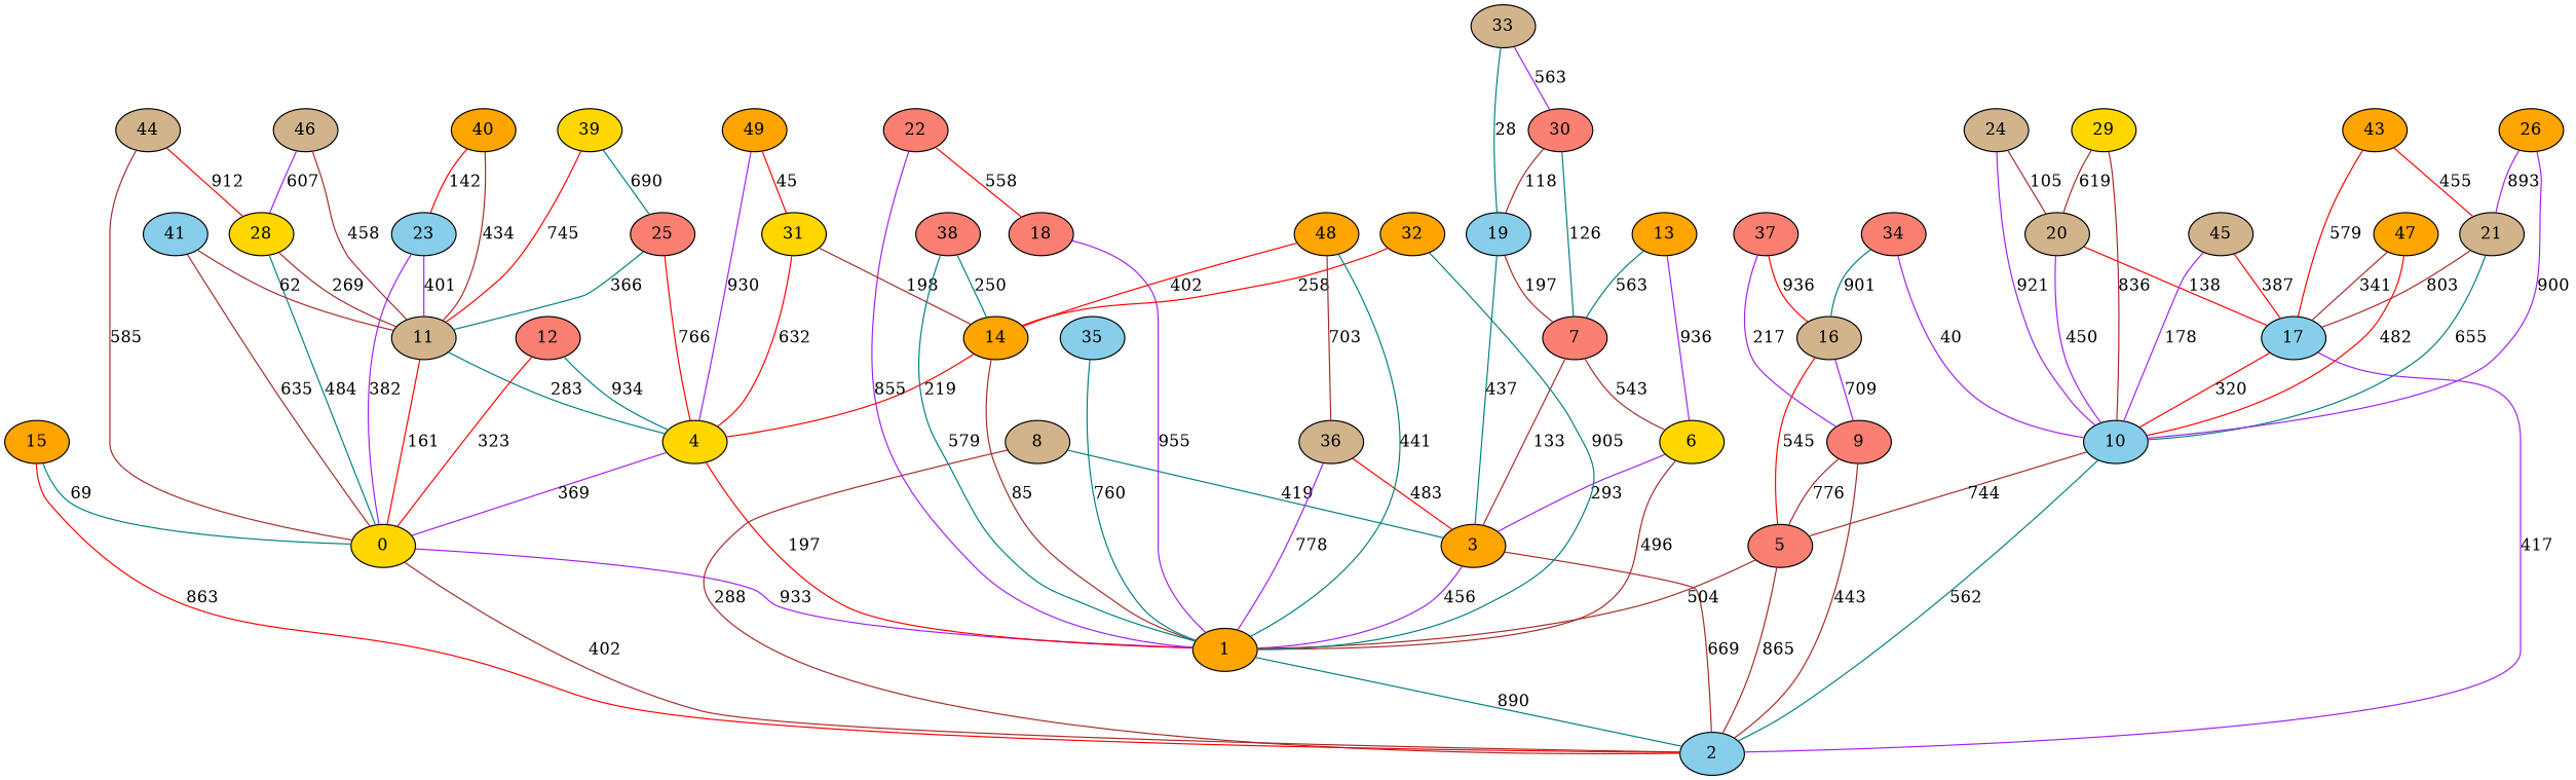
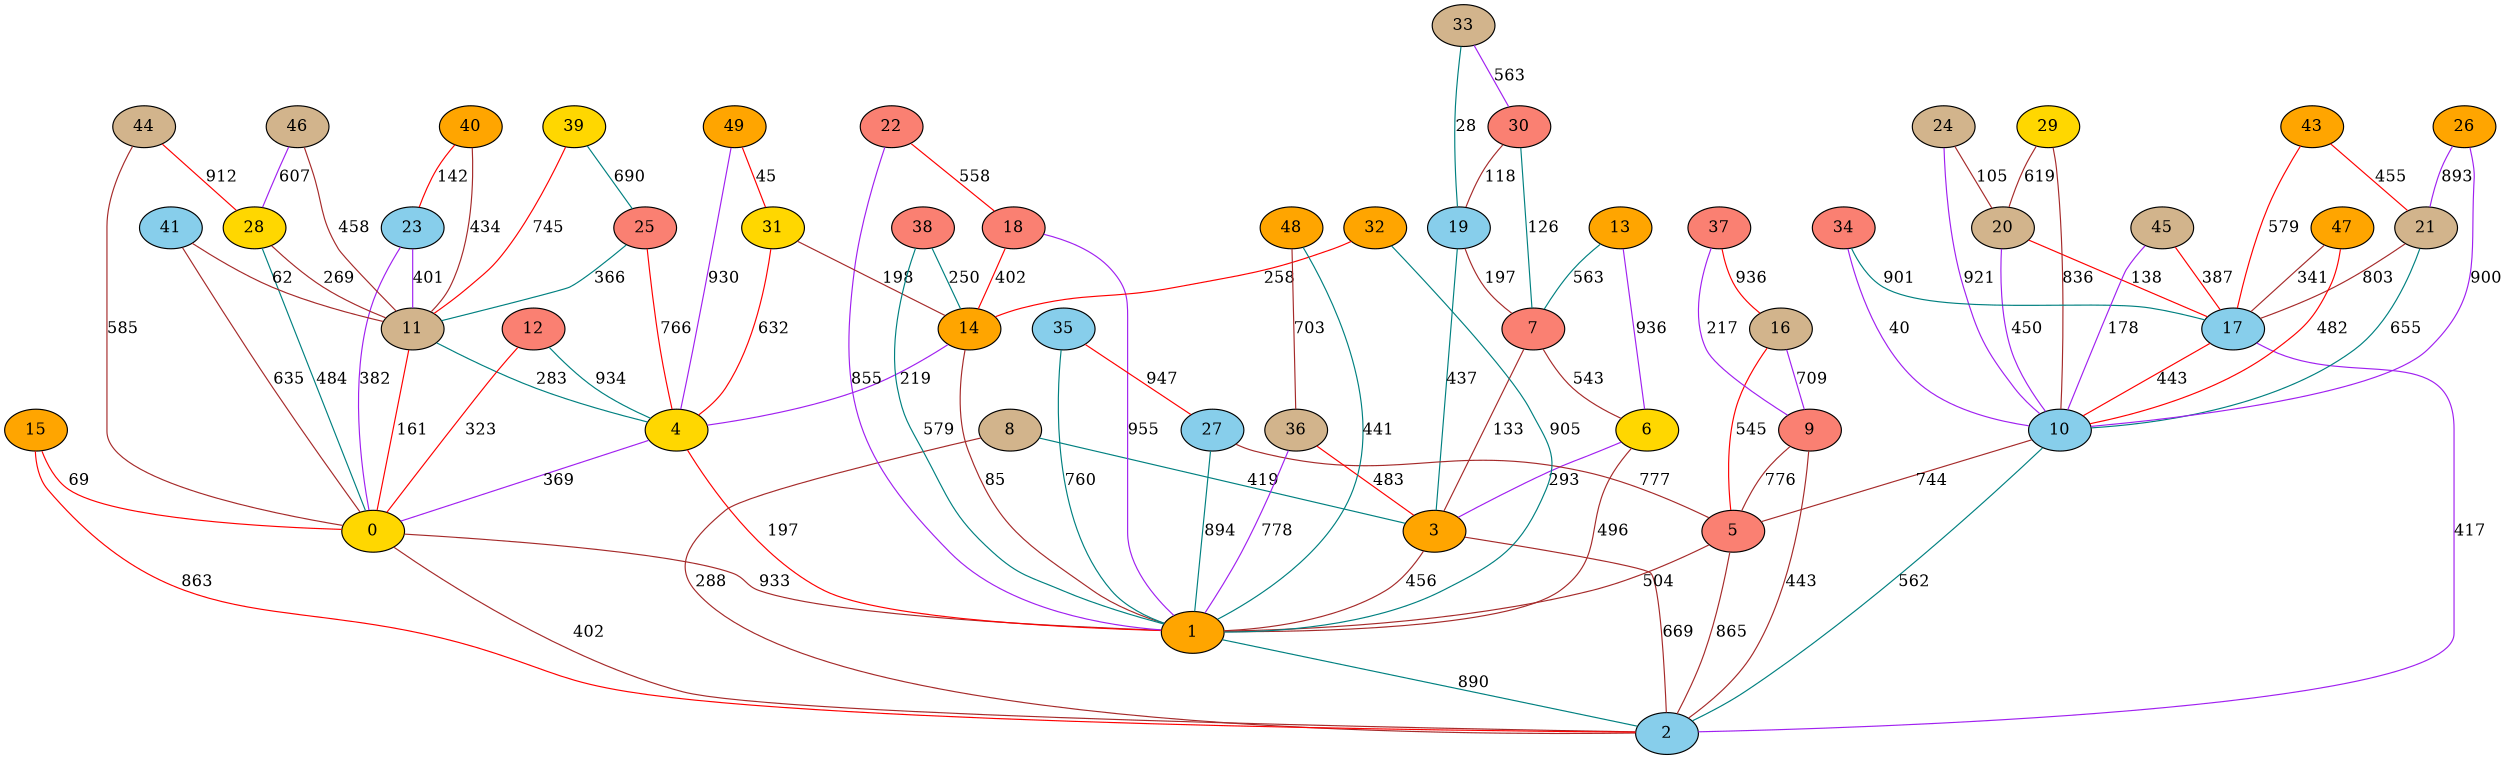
  strict graph {
    node [fillcolor=orange style=filled]
    edge [color=brown]
    0 [fillcolor=gold]
    1
    2 [fillcolor=skyblue]
    3
    4 [fillcolor=gold]
    5 [fillcolor=salmon]
    6 [fillcolor=gold]
    7 [fillcolor=salmon]
    8 [fillcolor=tan]
    9 [fillcolor=salmon]
    10 [fillcolor=skyblue]
    11 [fillcolor=tan]
    12 [fillcolor=salmon]
    13
    14
    15
    16 [fillcolor=tan]
    17 [fillcolor=skyblue]
    18 [fillcolor=salmon]
    19 [fillcolor=skyblue]
    20 [fillcolor=tan]
    21 [fillcolor=tan]
    22 [fillcolor=salmon]
    23 [fillcolor=skyblue]
    24 [fillcolor=tan]
    25 [fillcolor=salmon]
    26
+   27 [fillcolor=skyblue]
    28 [fillcolor=gold]
    29 [fillcolor=gold]
    30 [fillcolor=salmon]
    31 [fillcolor=gold]
    32
    33 [fillcolor=tan]
    34 [fillcolor=salmon]
    35 [fillcolor=skyblue]
    36 [fillcolor=tan]
    37 [fillcolor=salmon]
    38 [fillcolor=salmon]
    39 [fillcolor=gold]
    40
    41 [fillcolor=skyblue]
    43
    44 [fillcolor=tan]
    45 [fillcolor=tan]
    46 [fillcolor=tan]
    47
    48
    49
-   0 -- 1 [color=purple label=933]
+   0 -- 1 [label=933]
    0 -- 2 [label=402]
    1 -- 2 [color=teal label=890]
-   3 -- 1 [color=purple label=456]
+   3 -- 1 [label=456]
    3 -- 2 [label=669]
    4 -- 0 [color=purple label=369]
    4 -- 1 [color=red label=197]
    5 -- 1 [label=504]
    5 -- 2 [label=865]
    6 -- 1 [label=496]
    6 -- 3 [color=purple label=293]
    7 -- 3 [label=133]
    7 -- 6 [label=543]
    8 -- 2 [label=288]
    8 -- 3 [color=teal label=419]
    9 -- 2 [label=443]
    9 -- 5 [label=776]
    10 -- 2 [color=teal label=562]
    10 -- 5 [label=744]
    11 -- 0 [color=red label=161]
    11 -- 4 [color=teal label=283]
    12 -- 0 [color=red label=323]
    12 -- 4 [color=teal label=934]
    13 -- 6 [color=purple label=936]
    13 -- 7 [color=teal label=563]
    14 -- 1 [label=85]
-   14 -- 4 [color=red label=219]
-   15 -- 0 [color=teal label=69]
+   14 -- 4 [color=purple label=219]
+   15 -- 0 [color=red label=69]
    15 -- 2 [color=red label=863]
    16 -- 5 [color=red label=545]
    16 -- 9 [color=purple label=709]
    17 -- 2 [color=purple label=417]
-   17 -- 10 [color=red label=320]
+   17 -- 10 [color=red label=443]
    18 -- 1 [color=purple label=955]
-   48 -- 14 [color=red label=402]
+   18 -- 14 [color=red label=402]
    19 -- 3 [color=teal label=437]
    19 -- 7 [label=197]
    20 -- 10 [color=purple label=450]
    20 -- 17 [color=red label=138]
    21 -- 10 [color=teal label=655]
    21 -- 17 [label=803]
    22 -- 1 [color=purple label=855]
    22 -- 18 [color=red label=558]
    23 -- 0 [color=purple label=382]
    23 -- 11 [color=purple label=401]
    24 -- 10 [color=purple label=921]
    24 -- 20 [label=105]
    25 -- 4 [color=red label=766]
    25 -- 11 [color=teal label=366]
    26 -- 10 [color=purple label=900]
    26 -- 21 [color=purple label=893]
+   27 -- 1 [color=teal label=894]
+   27 -- 5 [label=777]
    28 -- 0 [color=teal label=484]
    28 -- 11 [label=269]
    29 -- 10 [label=836]
    29 -- 20 [label=619]
    30 -- 7 [color=teal label=126]
    30 -- 19 [label=118]
    31 -- 4 [color=red label=632]
    31 -- 14 [label=198]
    32 -- 1 [color=teal label=905]
    32 -- 14 [color=red label=258]
    33 -- 19 [color=teal label=28]
    33 -- 30 [color=purple label=563]
    34 -- 10 [color=purple label=40]
-   34 -- 16 [color=teal label=901]
+   34 -- 17 [color=teal label=901]
    35 -- 1 [color=teal label=760]
+   35 -- 27 [color=red label=947]
    36 -- 1 [color=purple label=778]
    36 -- 3 [color=red label=483]
    37 -- 9 [color=purple label=217]
    37 -- 16 [color=red label=936]
    38 -- 1 [color=teal label=579]
    38 -- 14 [color=teal label=250]
    39 -- 11 [color=red label=745]
    39 -- 25 [color=teal label=690]
    40 -- 11 [label=434]
    40 -- 23 [color=red label=142]
    41 -- 0 [label=635]
    41 -- 11 [label=62]
    43 -- 17 [color=red label=579]
    43 -- 21 [color=red label=455]
    44 -- 0 [label=585]
    44 -- 28 [color=red label=912]
    45 -- 10 [color=purple label=178]
    45 -- 17 [color=red label=387]
    46 -- 11 [label=458]
    46 -- 28 [color=purple label=607]
    47 -- 10 [color=red label=482]
    47 -- 17 [label=341]
    48 -- 1 [color=teal label=441]
    48 -- 36 [label=703]
    49 -- 4 [color=purple label=930]
    49 -- 31 [color=red label=45]
  }
